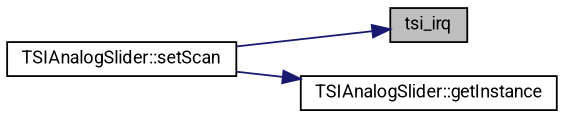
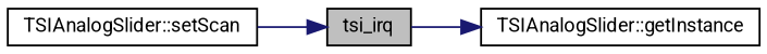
  digraph {
    fontname=Roboto
    rankdir=LR
    node [color=black fillcolor=white fontname=Roboto fontsize=10 shape=record style=filled]
    edge [color=midnightblue fontname=Roboto fontsize=10 labelfontname=Helvetica labelfontsize=10 style=solid]
    n1 [fillcolor=grey75 fontcolor=black height=0.2 label=tsi_irq width=0.4]
    n2 [height=0.2 label="TSIAnalogSlider::getInstance" width=0.4]
    n3 [height=0.2 label="TSIAnalogSlider::setScan" width=0.4]
-   n3 -> n2
+   n1 -> n2
    n3 -> n1
  }
